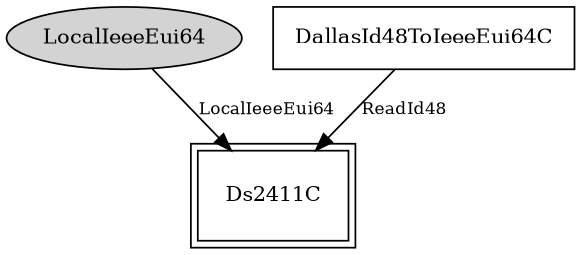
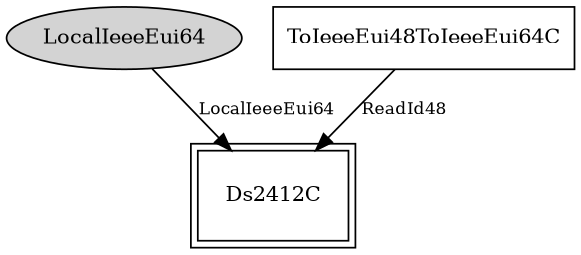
  digraph {
    node [fontsize=12 shape=box]
    edge [fontsize=10]
    n1 [label=LocalIeeeEui64 shape=ellipse style=filled]
-   Ds2411C [peripheries=2]
-   DallasId48ToIeeeEui64C
+   Ds2411C [peripheries=2 label=Ds2412C]
+   DallasId48ToIeeeEui64C [label=ToIeeeEui48ToIeeeEui64C]
    n1 -> Ds2411C [label=LocalIeeeEui64]
    DallasId48ToIeeeEui64C -> Ds2411C [label=ReadId48]
  }
